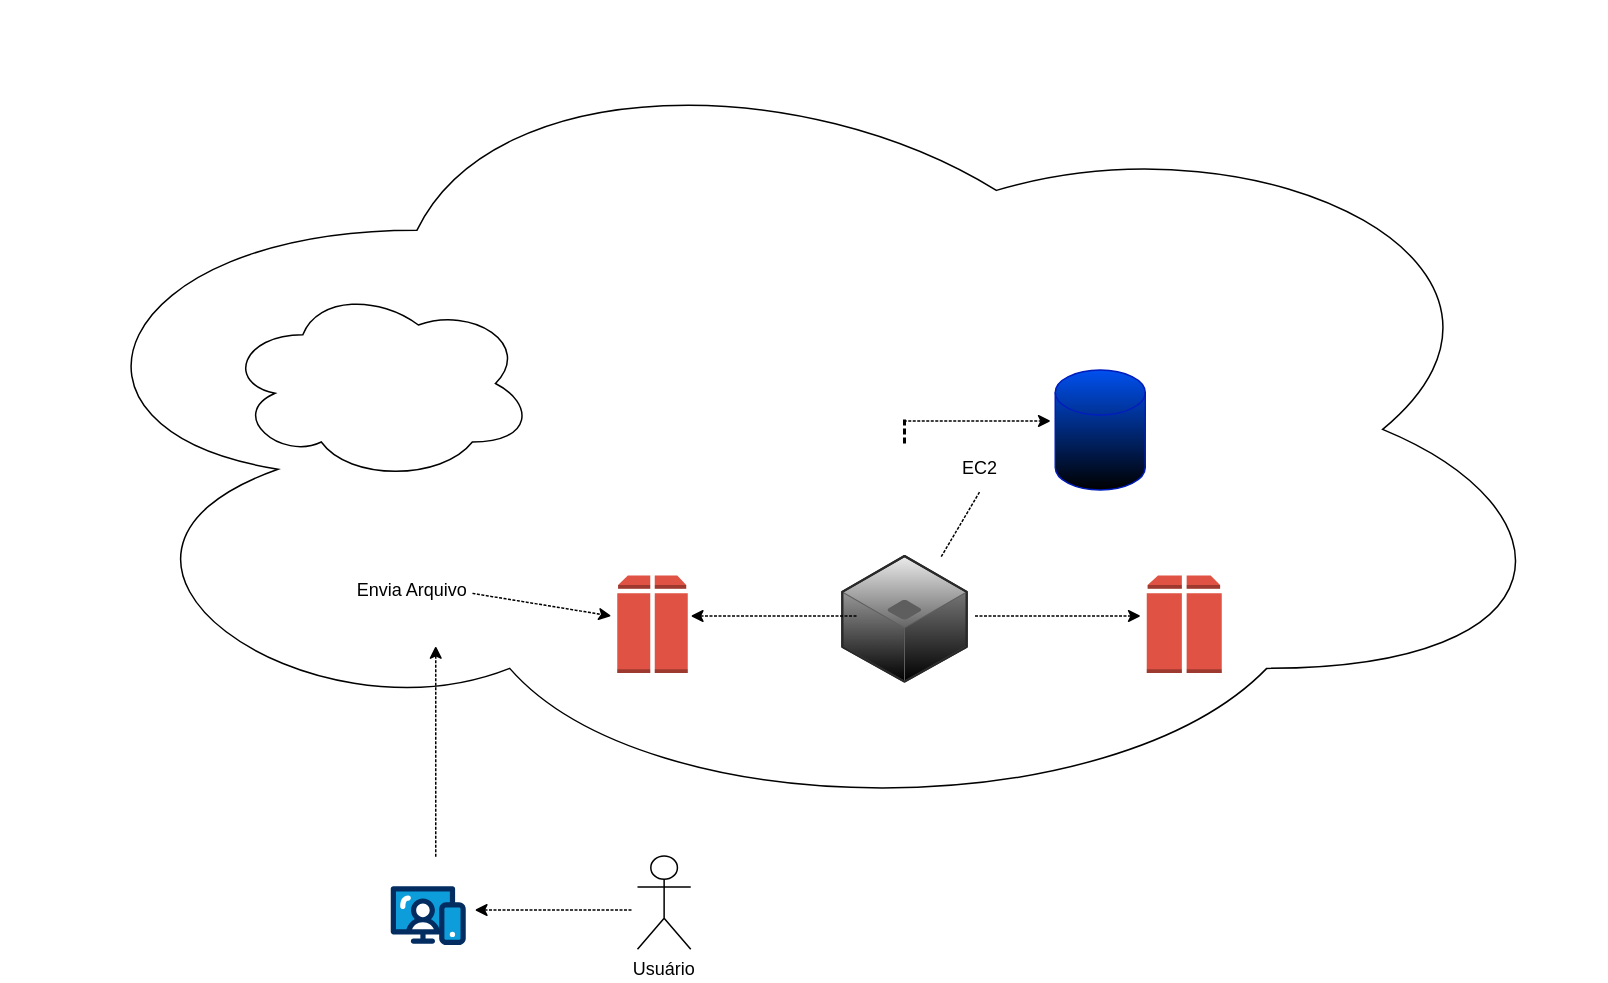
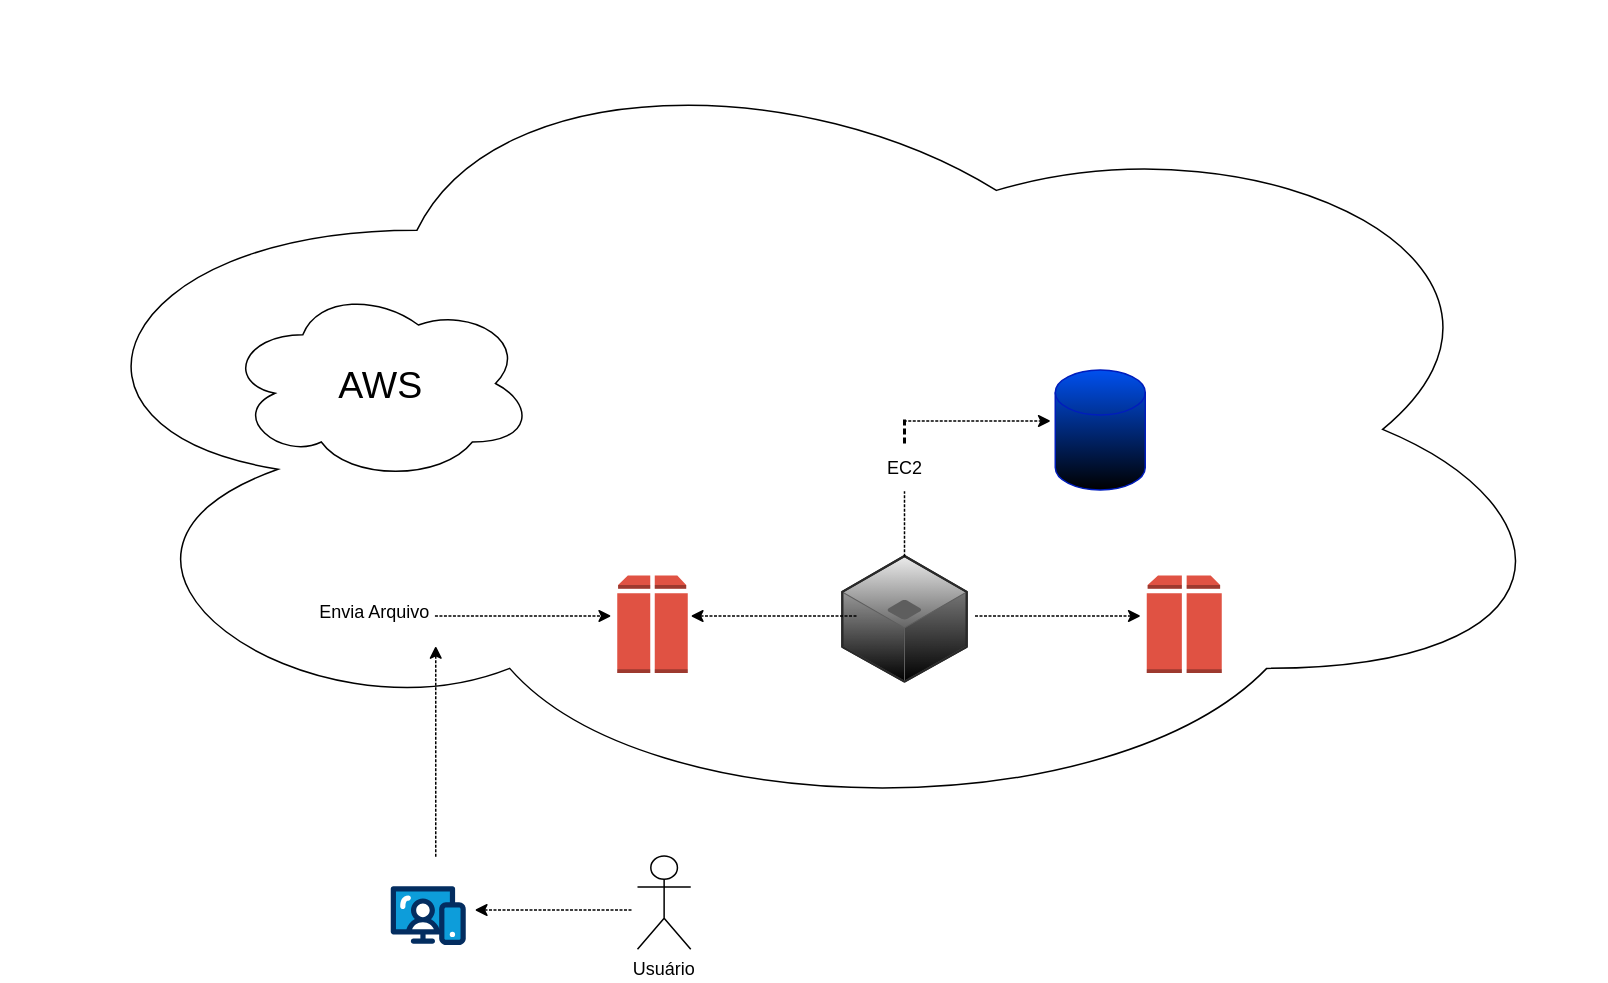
  <mxCell id="0" />
  <mxCell id="1" parent="0" />
  <mxCell id="2" value="" style="ellipse;shape=cloud;whiteSpace=wrap;html=1;" vertex="1" parent="1"><mxGeometry x="20" y="20" width="1030" height="531.15" as="geometry" /></mxCell>
  <mxCell id="3" value="" style="ellipse;shape=cloud;whiteSpace=wrap;html=1;" vertex="1" parent="1"><mxGeometry x="150" y="190" width="205.5" height="130" as="geometry" /></mxCell>
  <mxCell id="4" value="" style="verticalLabelPosition=bottom;aspect=fixed;html=1;shape=mxgraph.salesforce.web;fillColorStyles=fillColor2,fillColor3,fillColor4;fillColor2=#032d60;fillColor3=#0d9dda;fillColor4=#ffffff;fillColor=none;strokeColor=none;" vertex="1" parent="1"><mxGeometry x="260" y="590" width="50" height="39.5" as="geometry" /></mxCell>
  <mxCell id="5" value="Usuário" style="shape=umlActor;verticalLabelPosition=bottom;verticalAlign=top;html=1;outlineConnect=0;" vertex="1" parent="1"><mxGeometry x="424.5" y="570" width="35.5" height="62.15" as="geometry" /></mxCell>
  <mxCell id="6" value="" style="endArrow=classic;html=1;rounded=0;comic=0;enumerate=0;snapToPoint=0;miterlimit=4;shadow=0;movable=1;metaEdit=0;backgroundOutline=1;strokeColor=default;dashed=1;dashPattern=1 2;fixDash=0;linecap=square;linejoin=round;fillOpacity=100;" edge="1" parent="1"><mxGeometry width="50" height="50" relative="1" as="geometry"><mxPoint x="420" y="606" as="sourcePoint" /><mxPoint x="316" y="606" as="targetPoint" /></mxGeometry></mxCell>
  <mxCell id="7" value="" style="outlineConnect=0;dashed=0;verticalLabelPosition=bottom;verticalAlign=top;align=center;html=1;shape=mxgraph.aws3.archive;fillColor=#E05243;gradientColor=none;" vertex="1" parent="1"><mxGeometry x="411" y="383" width="47" height="65" as="geometry" /></mxCell>
  <mxCell id="8" value="" style="endArrow=classic;html=1;rounded=0;comic=0;enumerate=0;snapToPoint=0;miterlimit=4;shadow=0;movable=1;metaEdit=0;backgroundOutline=1;strokeColor=default;dashed=1;dashPattern=1 2;fixDash=0;linecap=square;linejoin=round;fillOpacity=100;" edge="1" parent="1"><mxGeometry width="50" height="50" relative="1" as="geometry"><mxPoint x="290" y="570" as="sourcePoint" /><mxPoint x="290" y="430" as="targetPoint" /></mxGeometry></mxCell>
  <mxCell id="9" value="" style="endArrow=classic;html=1;rounded=0;exitX=0.84;exitY=0.643;exitDx=0;exitDy=0;exitPerimeter=0;comic=0;enumerate=0;snapToPoint=0;miterlimit=4;shadow=0;movable=1;metaEdit=0;backgroundOutline=1;strokeColor=default;dashed=1;dashPattern=1 2;fixDash=0;linecap=square;linejoin=round;fillOpacity=100;" edge="1" parent="1" source="10"><mxGeometry width="50" height="50" relative="1" as="geometry"><mxPoint x="307" y="410" as="sourcePoint" /><mxPoint x="407" y="410" as="targetPoint" /></mxGeometry></mxCell>
- <mxCell id="10" value="Envia Arquivo" style="text;html=1;align=center;verticalAlign=middle;whiteSpace=wrap;rounded=0;" vertex="1" parent="1"><mxGeometry x="215" y="386" width="119" height="14" as="geometry" /></mxCell>
+ <mxCell id="10" value="Envia Arquivo" style="text;html=1;align=center;verticalAlign=middle;whiteSpace=wrap;rounded=0;" vertex="1" parent="1"><mxGeometry x="190" y="401" width="119" height="14" as="geometry" /></mxCell>
  <mxCell id="11" value="" style="verticalLabelPosition=bottom;html=1;verticalAlign=top;strokeWidth=1;align=center;outlineConnect=0;dashed=0;outlineConnect=0;shape=mxgraph.aws3d.application_server;fillColor=#ECECEC;strokeColor=#5E5E5E;aspect=fixed;strokeColor2=#292929;gradientColor=default;" vertex="1" parent="1"><mxGeometry x="561" y="370" width="83" height="83.68" as="geometry" /></mxCell>
  <mxCell id="12" value="" style="endArrow=classic;html=1;rounded=0;comic=0;enumerate=0;snapToPoint=0;miterlimit=4;shadow=0;movable=1;metaEdit=0;backgroundOutline=1;strokeColor=default;dashed=1;dashPattern=1 2;fixDash=0;linecap=square;linejoin=round;fillOpacity=100;" edge="1" parent="1"><mxGeometry width="50" height="50" relative="1" as="geometry"><mxPoint x="570" y="410" as="sourcePoint" /><mxPoint x="460" y="410" as="targetPoint" /></mxGeometry></mxCell>
  <mxCell id="13" value="" style="endArrow=classic;html=1;rounded=0;comic=0;enumerate=0;snapToPoint=0;miterlimit=4;shadow=0;movable=1;metaEdit=0;backgroundOutline=1;strokeColor=default;dashed=1;dashPattern=1 2;fixDash=0;linecap=square;linejoin=round;fillOpacity=100;" edge="1" parent="1"><mxGeometry width="50" height="50" relative="1" as="geometry"><mxPoint x="650" y="410" as="sourcePoint" /><mxPoint x="760" y="410" as="targetPoint" /></mxGeometry></mxCell>
  <mxCell id="14" value="" style="outlineConnect=0;dashed=0;verticalLabelPosition=bottom;verticalAlign=top;align=center;html=1;shape=mxgraph.aws3.archive;fillColor=#E05243;gradientColor=none;" vertex="1" parent="1"><mxGeometry x="764" y="383" width="50" height="65" as="geometry" /></mxCell>
  <mxCell id="15" value="" style="endArrow=classic;html=1;rounded=0;exitX=0;exitY=0.5;exitDx=0;exitDy=0;exitPerimeter=0;comic=0;enumerate=0;snapToPoint=0;miterlimit=4;shadow=0;movable=1;metaEdit=0;backgroundOutline=1;strokeColor=default;dashed=1;dashPattern=1 2;fixDash=0;linecap=square;linejoin=round;fillOpacity=100;" edge="1" parent="1" source="18"><mxGeometry width="50" height="50" relative="1" as="geometry"><mxPoint x="610" y="280" as="sourcePoint" /><mxPoint x="700" y="280" as="targetPoint" /></mxGeometry></mxCell>
  <mxCell id="16" value="" style="endArrow=none;html=1;rounded=0;entryX=0.5;entryY=1;entryDx=0;entryDy=0;comic=0;enumerate=0;snapToPoint=0;miterlimit=4;shadow=0;movable=1;metaEdit=0;backgroundOutline=1;strokeColor=default;dashed=1;dashPattern=1 2;fixDash=0;linecap=square;linejoin=round;fillOpacity=100;" edge="1" parent="1" source="11" target="17"><mxGeometry width="50" height="50" relative="1" as="geometry"><mxPoint x="590" y="370" as="sourcePoint" /><mxPoint x="600" y="290" as="targetPoint" /></mxGeometry></mxCell>
- <mxCell id="17" value="EC2" style="text;html=1;align=center;verticalAlign=middle;whiteSpace=wrap;rounded=0;" vertex="1" parent="1"><mxGeometry x="622.5" y="297.4" width="60" height="30" as="geometry" /></mxCell>
+ <mxCell id="17" value="EC2" style="text;html=1;align=center;verticalAlign=middle;whiteSpace=wrap;rounded=0;" vertex="1" parent="1"><mxGeometry x="572.5" y="297.4" width="60" height="30" as="geometry" /></mxCell>
  <mxCell id="18" value="" style="line;strokeWidth=2;direction=south;html=1;comic=0;enumerate=0;snapToPoint=0;miterlimit=4;shadow=0;movable=1;metaEdit=0;backgroundOutline=1;strokeColor=default;dashed=1;dashPattern=1 2;fixDash=0;linecap=square;linejoin=round;fillOpacity=100;" vertex="1" parent="1"><mxGeometry x="597.5" y="280" width="10" height="17.4" as="geometry" /></mxCell>
  <mxCell id="19" value="" style="shape=cylinder3;whiteSpace=wrap;html=1;boundedLbl=1;backgroundOutline=1;size=15;fillColor=#0050ef;fontColor=#ffffff;strokeColor=#001DBC;gradientColor=default;" vertex="1" parent="1"><mxGeometry x="703" y="246" width="60" height="80" as="geometry" /></mxCell>
+ <mxCell id="20" value="&lt;font style=&quot;font-size: 25px;&quot;&gt;AWS&lt;/font&gt;" style="text;html=1;align=center;verticalAlign=middle;resizable=0;points=[];autosize=1;strokeColor=none;fillColor=none;" vertex="1" parent="1"><mxGeometry x="212.75" y="235" width="80" height="40" as="geometry" /></mxCell>
